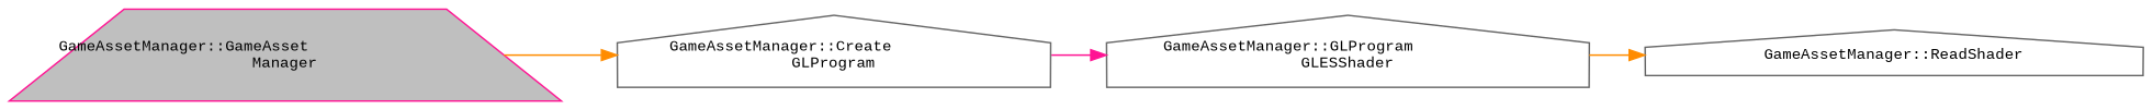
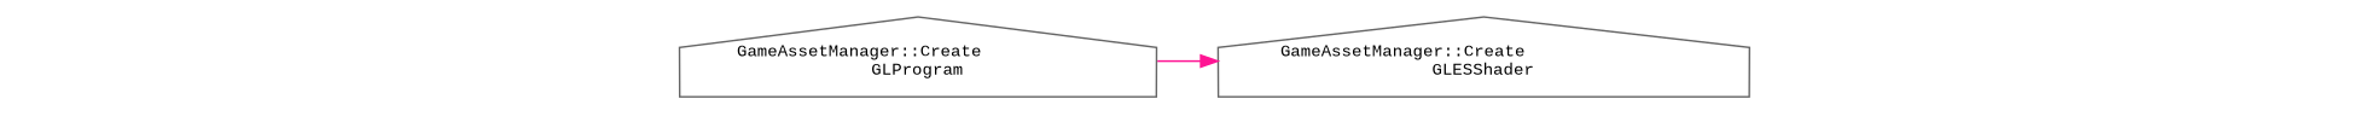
  digraph {
    fontname="Liberation Mono"
    rankdir=LR
    node [color=gray40 fillcolor=white fontname="Liberation Mono" fontsize=10 shape=house style=filled]
    edge [color=darkorange fontname="Liberation Mono" fontsize=10 labelfontname=Helvetica labelfontsize=10 style=solid]
-   n1 [color=deeppink fillcolor=grey75 fontcolor=black height=0.2 label="GameAssetManager::GameAsset\lManager" shape=trapezium width=0.4]
    n2 [height=0.2 label="GameAssetManager::Create\lGLProgram" width=0.4]
-   n3 [height=0.2 label="GameAssetManager::GLProgram\lGLESShader" width=0.4]
-   n4 [height=0.2 label="GameAssetManager::ReadShader" width=0.4]
-   n1 -> n2
+   n3 [height=0.2 label="GameAssetManager::Create\lGLESShader" width=0.4]
    n2 -> n3 [color=deeppink]
-   n3 -> n4
  }
